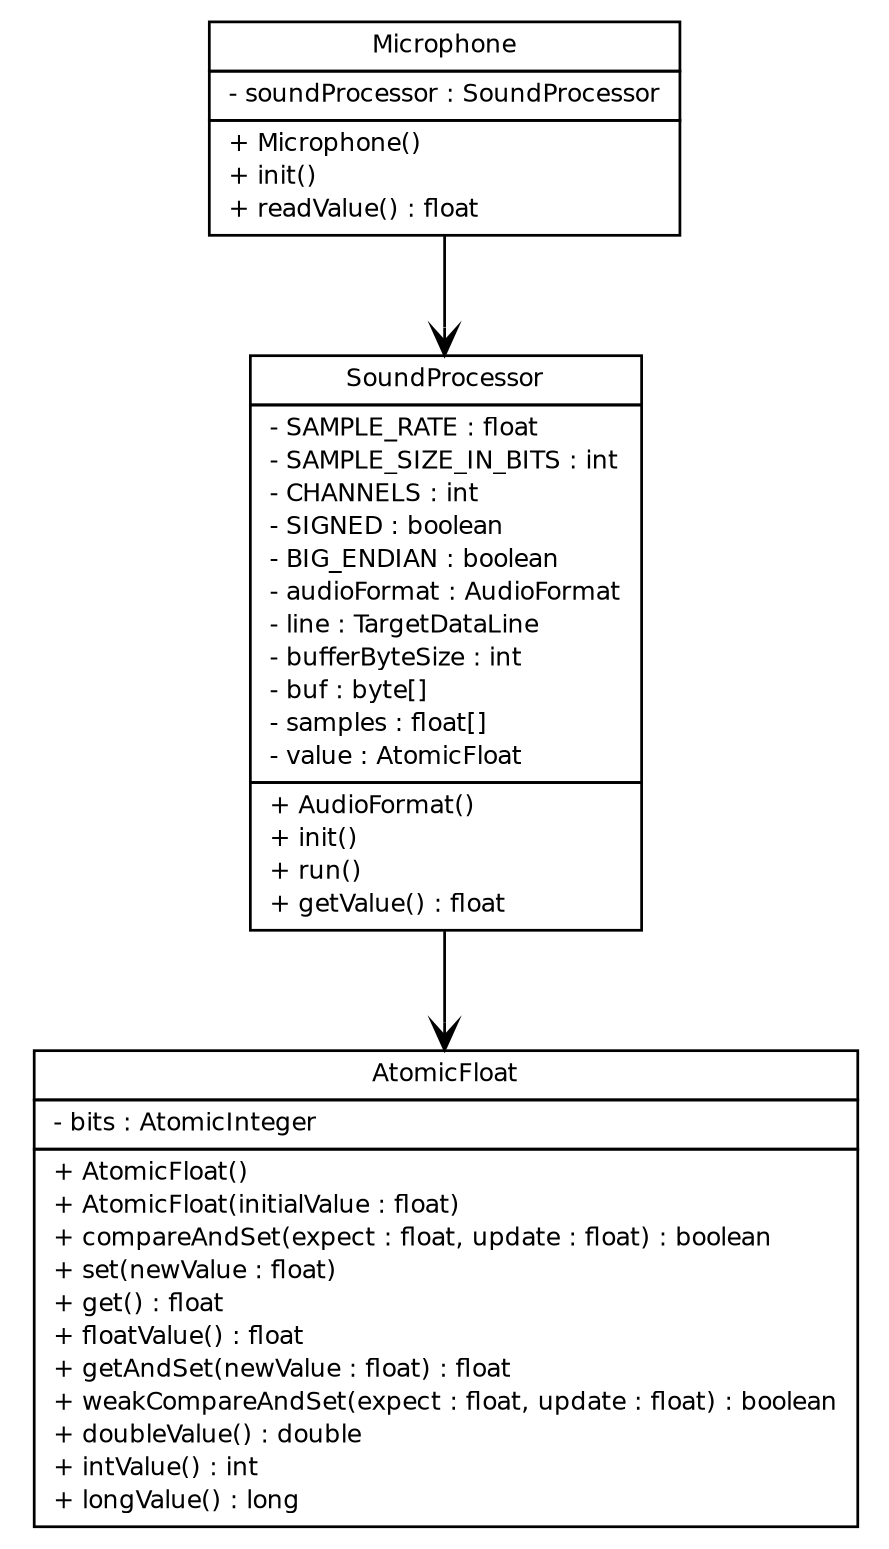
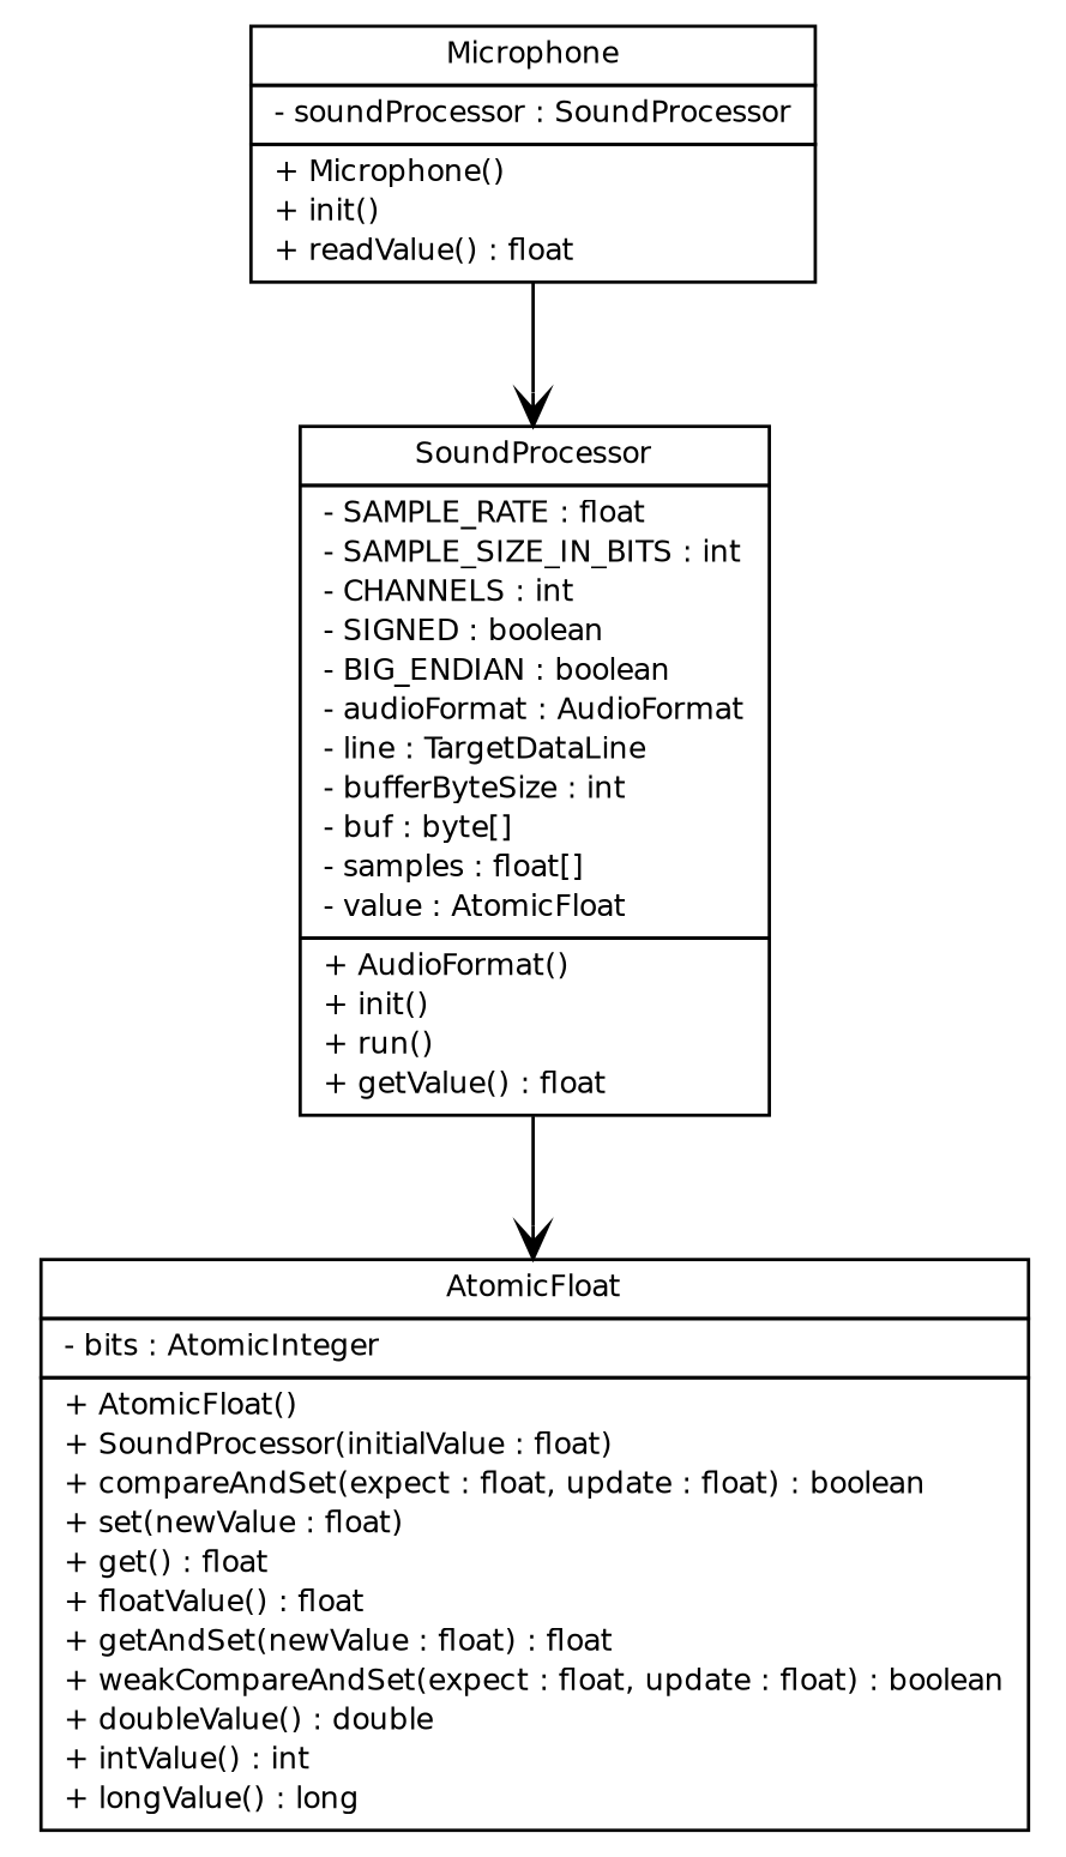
  digraph {
    nodesep=0.25
    ranksep=0.5
    node [fontcolor=black fontname=Helvetica fontsize=9.0 shape=plaintext]
    edge [arrowhead=open color=black fontcolor=black fontname=Helvetica fontsize=10.0 headport=p labelfontname=Helvetica labelfontsize=10 tailport=p]
-   n1 [label=<<table title="ev3dev.sensors.microphone.AtomicFloat" border="0" cellborder="1" cellspacing="0" cellpadding="2" port="p" href="./AtomicFloat.html"> 		<tr><td><table border="0" cellspacing="0" cellpadding="1"> <tr><td align="center" balign="center"> AtomicFloat </td></tr> 		</table></td></tr> 		<tr><td><table border="0" cellspacing="0" cellpadding="1"> <tr><td align="left" balign="left"> - bits : AtomicInteger </td></tr> 		</table></td></tr> 		<tr><td><table border="0" cellspacing="0" cellpadding="1"> <tr><td align="left" balign="left"> + AtomicFloat() </td></tr> <tr><td align="left" balign="left"> + AtomicFloat(initialValue : float) </td></tr> <tr><td align="left" balign="left"> + compareAndSet(expect : float, update : float) : boolean </td></tr> <tr><td align="left" balign="left"> + set(newValue : float) </td></tr> <tr><td align="left" balign="left"> + get() : float </td></tr> <tr><td align="left" balign="left"> + floatValue() : float </td></tr> <tr><td align="left" balign="left"> + getAndSet(newValue : float) : float </td></tr> <tr><td align="left" balign="left"> + weakCompareAndSet(expect : float, update : float) : boolean </td></tr> <tr><td align="left" balign="left"> + doubleValue() : double </td></tr> <tr><td align="left" balign="left"> + intValue() : int </td></tr> <tr><td align="left" balign="left"> + longValue() : long </td></tr> 		</table></td></tr> 		</table>>]
+   n1 [label=<<table title="ev3dev.sensors.microphone.AtomicFloat" border="0" cellborder="1" cellspacing="0" cellpadding="2" port="p" href="./AtomicFloat.html"> 		<tr><td><table border="0" cellspacing="0" cellpadding="1"> <tr><td align="center" balign="center"> AtomicFloat </td></tr> 		</table></td></tr> 		<tr><td><table border="0" cellspacing="0" cellpadding="1"> <tr><td align="left" balign="left"> - bits : AtomicInteger </td></tr> 		</table></td></tr> 		<tr><td><table border="0" cellspacing="0" cellpadding="1"> <tr><td align="left" balign="left"> + AtomicFloat() </td></tr> <tr><td align="left" balign="left"> + SoundProcessor(initialValue : float) </td></tr> <tr><td align="left" balign="left"> + compareAndSet(expect : float, update : float) : boolean </td></tr> <tr><td align="left" balign="left"> + set(newValue : float) </td></tr> <tr><td align="left" balign="left"> + get() : float </td></tr> <tr><td align="left" balign="left"> + floatValue() : float </td></tr> <tr><td align="left" balign="left"> + getAndSet(newValue : float) : float </td></tr> <tr><td align="left" balign="left"> + weakCompareAndSet(expect : float, update : float) : boolean </td></tr> <tr><td align="left" balign="left"> + doubleValue() : double </td></tr> <tr><td align="left" balign="left"> + intValue() : int </td></tr> <tr><td align="left" balign="left"> + longValue() : long </td></tr> 		</table></td></tr> 		</table>>]
    n2 [label=<<table title="ev3dev.sensors.microphone.Microphone" border="0" cellborder="1" cellspacing="0" cellpadding="2" port="p" href="./Microphone.html"> 		<tr><td><table border="0" cellspacing="0" cellpadding="1"> <tr><td align="center" balign="center"> Microphone </td></tr> 		</table></td></tr> 		<tr><td><table border="0" cellspacing="0" cellpadding="1"> <tr><td align="left" balign="left"> - soundProcessor : SoundProcessor </td></tr> 		</table></td></tr> 		<tr><td><table border="0" cellspacing="0" cellpadding="1"> <tr><td align="left" balign="left"> + Microphone() </td></tr> <tr><td align="left" balign="left"> + init() </td></tr> <tr><td align="left" balign="left"> + readValue() : float </td></tr> 		</table></td></tr> 		</table>>]
    n3 [label=<<table title="ev3dev.sensors.microphone.SoundProcessor" border="0" cellborder="1" cellspacing="0" cellpadding="2" port="p" href="./SoundProcessor.html"> 		<tr><td><table border="0" cellspacing="0" cellpadding="1"> <tr><td align="center" balign="center"> SoundProcessor </td></tr> 		</table></td></tr> 		<tr><td><table border="0" cellspacing="0" cellpadding="1"> <tr><td align="left" balign="left"> - SAMPLE_RATE : float </td></tr> <tr><td align="left" balign="left"> - SAMPLE_SIZE_IN_BITS : int </td></tr> <tr><td align="left" balign="left"> - CHANNELS : int </td></tr> <tr><td align="left" balign="left"> - SIGNED : boolean </td></tr> <tr><td align="left" balign="left"> - BIG_ENDIAN : boolean </td></tr> <tr><td align="left" balign="left"> - audioFormat : AudioFormat </td></tr> <tr><td align="left" balign="left"> - line : TargetDataLine </td></tr> <tr><td align="left" balign="left"> - bufferByteSize : int </td></tr> <tr><td align="left" balign="left"> - buf : byte[] </td></tr> <tr><td align="left" balign="left"> - samples : float[] </td></tr> <tr><td align="left" balign="left"> - value : AtomicFloat </td></tr> 		</table></td></tr> 		<tr><td><table border="0" cellspacing="0" cellpadding="1"> <tr><td align="left" balign="left"> + AudioFormat() </td></tr> <tr><td align="left" balign="left"> + init() </td></tr> <tr><td align="left" balign="left"> + run() </td></tr> <tr><td align="left" balign="left"> + getValue() : float </td></tr> 		</table></td></tr> 		</table>>]
    n2 -> n3
    n3 -> n1
  }
